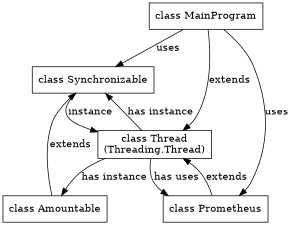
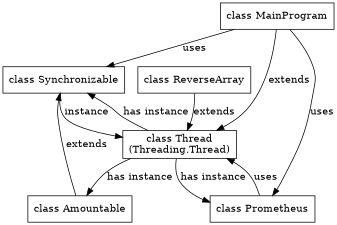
  digraph {
    node [shape=box]
    n1 [label="class Synchronizable"]
    n2 [label="class Thread\n(Threading.Thread)"]
    n3 [label="class Prometheus"]
    n4 [label="class Amountable"]
+   n5 [label="class ReverseArray"]
    n6 [label="class MainProgram"]
    n1 -> n2 [label=instance]
    n2 -> n1 [label="has instance"]
-   n2 -> n3 [label="has uses"]
+   n2 -> n3 [label="has instance"]
    n2 -> n4 [label="has instance"]
-   n3 -> n2 [label=extends]
+   n3 -> n2 [label=uses]
    n4 -> n1 [label=extends]
+   n5 -> n2 [label=extends]
    n6 -> n1 [label=uses]
    n6 -> n2 [label=extends]
    n6 -> n3 [label=uses]
  }
